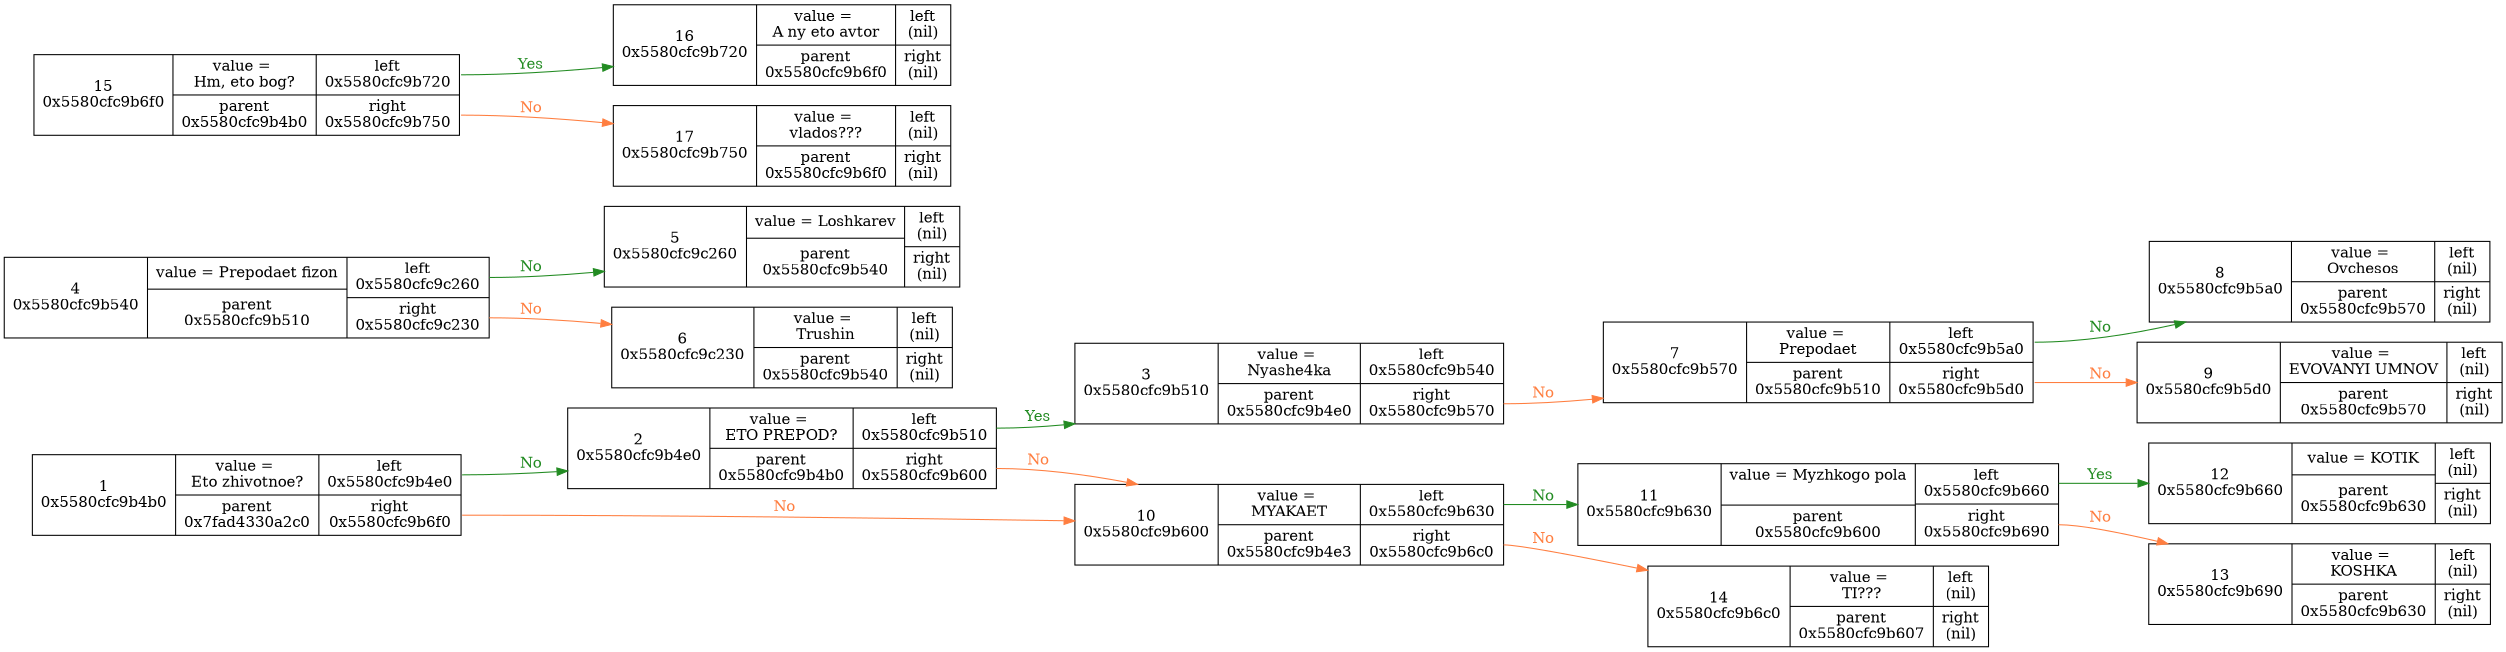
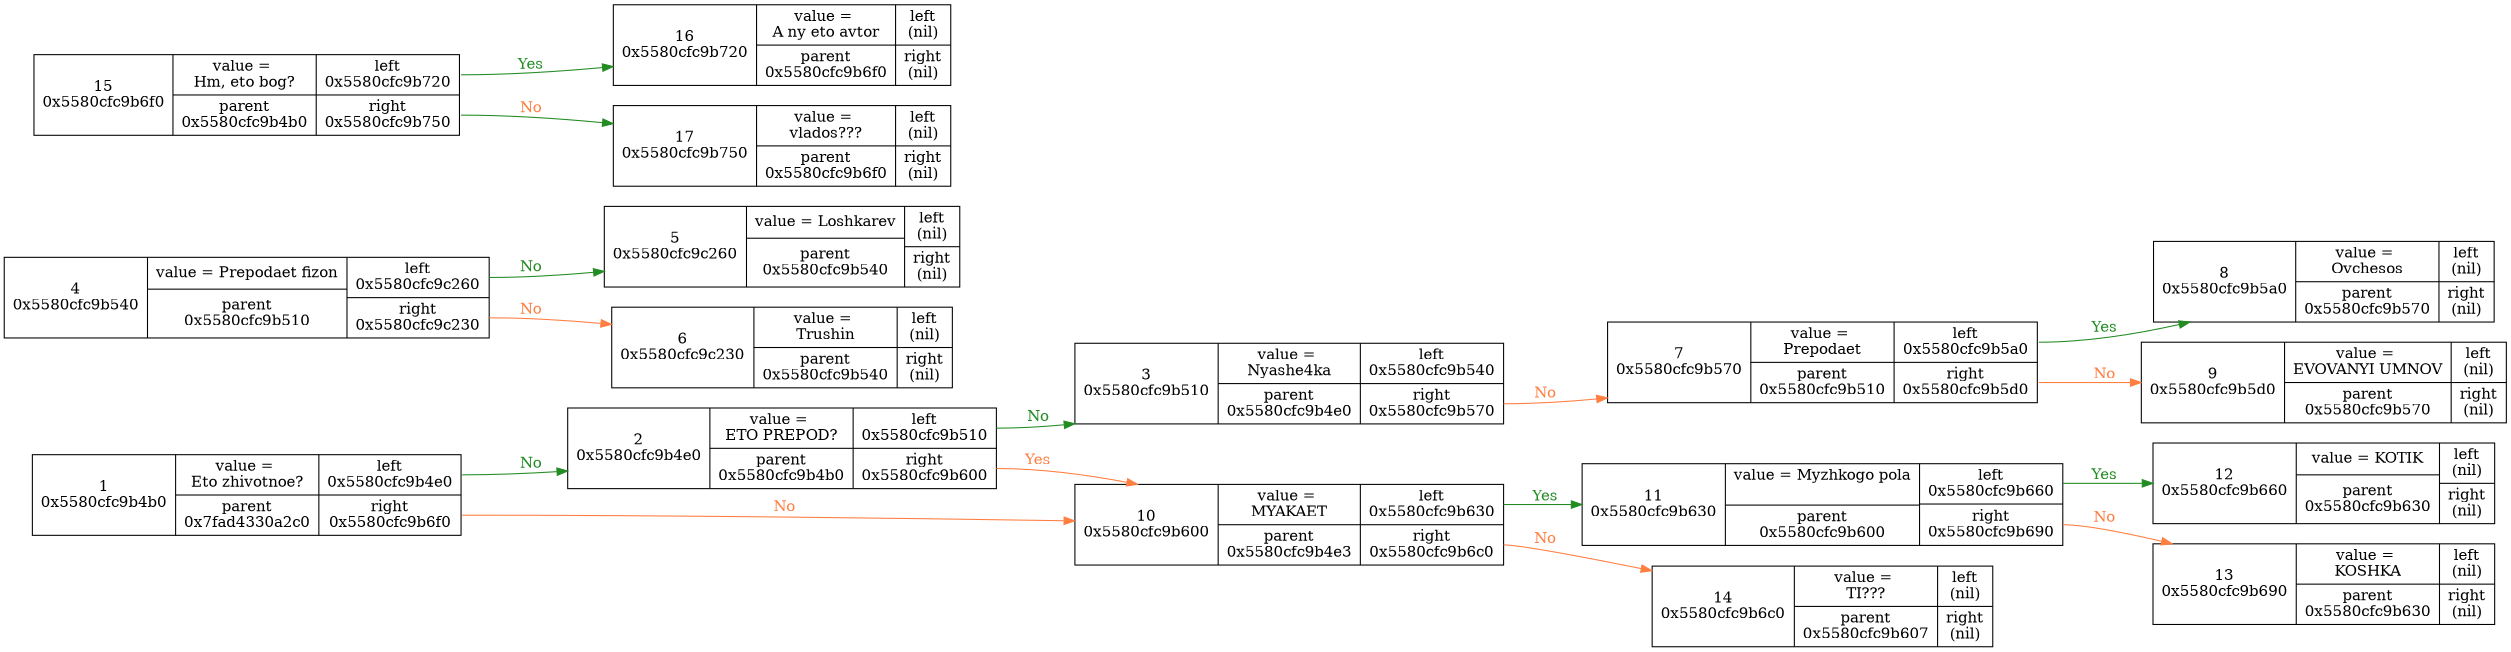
  digraph {
    rankdir=LR
    node [shape=record]
    edge [color="#ff7e40" fontcolor="#ff7e40" tailport=right]
    n1 [label="{ 2\n0x5580cfc9b4e0|{ value = \nETO PREPOD?\n  |<parent> parent\n0x5580cfc9b4b0 } | { <left> left\n0x5580cfc9b510 | <right> right\n0x5580cfc9b600 } }"]
    n2 [label="{ 4\n0x5580cfc9b540|{ value = Prepodaet fizon\n  |<parent> parent\n0x5580cfc9b510 } | { <left> left\n0x5580cfc9c260 | <right> right\n0x5580cfc9c230 } }"]
    n3 [label="{ 1\n0x5580cfc9b4b0|{ value = \nEto zhivotnoe?\n  |<parent> parent\n0x7fad4330a2c0 } | { <left> left\n0x5580cfc9b4e0 | <right> right\n0x5580cfc9b6f0 } }"]
    n4 [label="{ 3\n0x5580cfc9b510|{ value = \nNyashe4ka\n  |<parent> parent\n0x5580cfc9b4e0 } | { <left> left\n0x5580cfc9b540 | <right> right\n0x5580cfc9b570 } }"]
    n5 [label="{ 5\n0x5580cfc9c260|{ value = Loshkarev\n  |<parent> parent\n0x5580cfc9b540 } | { <left> left\n(nil) | <right> right\n(nil) } }"]
    n6 [label="{ 6\n0x5580cfc9c230|{ value = \nTrushin\n  |<parent> parent\n0x5580cfc9b540 } | { <left> left\n(nil) | <right> right\n(nil) } }"]
    n7 [label="{ 7\n0x5580cfc9b570|{ value = \nPrepodaet\n  |<parent> parent\n0x5580cfc9b510 } | { <left> left\n0x5580cfc9b5a0 | <right> right\n0x5580cfc9b5d0 } }"]
    n8 [label="{ 8\n0x5580cfc9b5a0|{ value = \nOvchesos\n  |<parent> parent\n0x5580cfc9b570 } | { <left> left\n(nil) | <right> right\n(nil) } }"]
    n9 [label="{ 9\n0x5580cfc9b5d0|{ value = \nEVOVANYI UMNOV\n  |<parent> parent\n0x5580cfc9b570 } | { <left> left\n(nil) | <right> right\n(nil) } }"]
    n10 [label="{ 10\n0x5580cfc9b600|{ value = \nMYAKAET\n  |<parent> parent\n0x5580cfc9b4e3 } | { <left> left\n0x5580cfc9b630 | <right> right\n0x5580cfc9b6c0 } }"]
    n11 [label="{ 11\n0x5580cfc9b630|{ value = Myzhkogo pola\n\n  |<parent> parent\n0x5580cfc9b600 } | { <left> left\n0x5580cfc9b660 | <right> right\n0x5580cfc9b690 } }"]
    n12 [label="{ 12\n0x5580cfc9b660|{ value = KOTIK\n  |<parent> parent\n0x5580cfc9b630 } | { <left> left\n(nil) | <right> right\n(nil) } }"]
    n13 [label="{ 13\n0x5580cfc9b690|{ value = \nKOSHKA\n  |<parent> parent\n0x5580cfc9b630 } | { <left> left\n(nil) | <right> right\n(nil) } }"]
    n14 [label="{ 14\n0x5580cfc9b6c0|{ value = \nTI???\n  |<parent> parent\n0x5580cfc9b607 } | { <left> left\n(nil) | <right> right\n(nil) } }"]
    n15 [label="{ 15\n0x5580cfc9b6f0|{ value = \nHm, eto bog?\n  |<parent> parent\n0x5580cfc9b4b0 } | { <left> left\n0x5580cfc9b720 | <right> right\n0x5580cfc9b750 } }"]
    n16 [label="{ 16\n0x5580cfc9b720|{ value = \nA ny eto avtor\n  |<parent> parent\n0x5580cfc9b6f0 } | { <left> left\n(nil) | <right> right\n(nil) } }"]
    n17 [label="{ 17\n0x5580cfc9b750|{ value = \nvlados???\n  |<parent> parent\n0x5580cfc9b6f0 } | { <left> left\n(nil) | <right> right\n(nil) } }"]
    subgraph sub_1 {
      n1
    }
    subgraph sub_2 {
      n2
    }
    subgraph sub_3 {
      n3
    }
    subgraph sub_4 {
      n4
    }
    subgraph sub_5 {
      n5
    }
    subgraph sub_6 {
      n6
    }
    subgraph sub_7 {
      n7
    }
    subgraph sub_8 {
      n8
    }
    subgraph sub_9 {
      n9
    }
    subgraph sub_10 {
      n10
    }
    subgraph sub_11 {
      n11
    }
    subgraph sub_12 {
      n12
    }
    subgraph sub_13 {
      n13
    }
    subgraph sub_14 {
      n14
    }
    subgraph sub_15 {
      n15
    }
    subgraph sub_16 {
      n16
    }
    subgraph sub_17 {
      n17
    }
-   n1 -> n4 [color="#228b22" fontcolor="#228b22" label="  Yes " tailport=left]
-   n1 -> n10 [label="  No "]
+   n1 -> n4 [color="#228b22" fontcolor="#228b22" label="  No " tailport=left]
+   n1 -> n10 [label="  Yes "]
    n2 -> n5 [color="#228b22" fontcolor="#228b22" label="  No " tailport=left]
    n2 -> n6 [label="  No "]
    n3 -> n1 [color="#228b22" fontcolor="#228b22" label="  No " tailport=left]
    n3 -> n10 [label="  No "]
    n4 -> n7 [label="  No "]
-   n7 -> n8 [color="#228b22" fontcolor="#228b22" label="  No " tailport=left]
+   n7 -> n8 [color="#228b22" fontcolor="#228b22" label="  Yes " tailport=left]
    n7 -> n9 [label="  No "]
-   n10 -> n11 [color="#228b22" fontcolor="#228b22" label="  No " tailport=left]
+   n10 -> n11 [color="#228b22" fontcolor="#228b22" label="  Yes " tailport=left]
    n10 -> n14 [label="  No "]
    n11 -> n12 [color="#228b22" fontcolor="#228b22" label="  Yes " tailport=left]
    n11 -> n13 [label="  No "]
    n15 -> n16 [color="#228b22" fontcolor="#228b22" label="  Yes " tailport=left]
-   n15 -> n17 [label="  No "]
+   n15 -> n17 [color="#228b22" label="  No "]
  }
